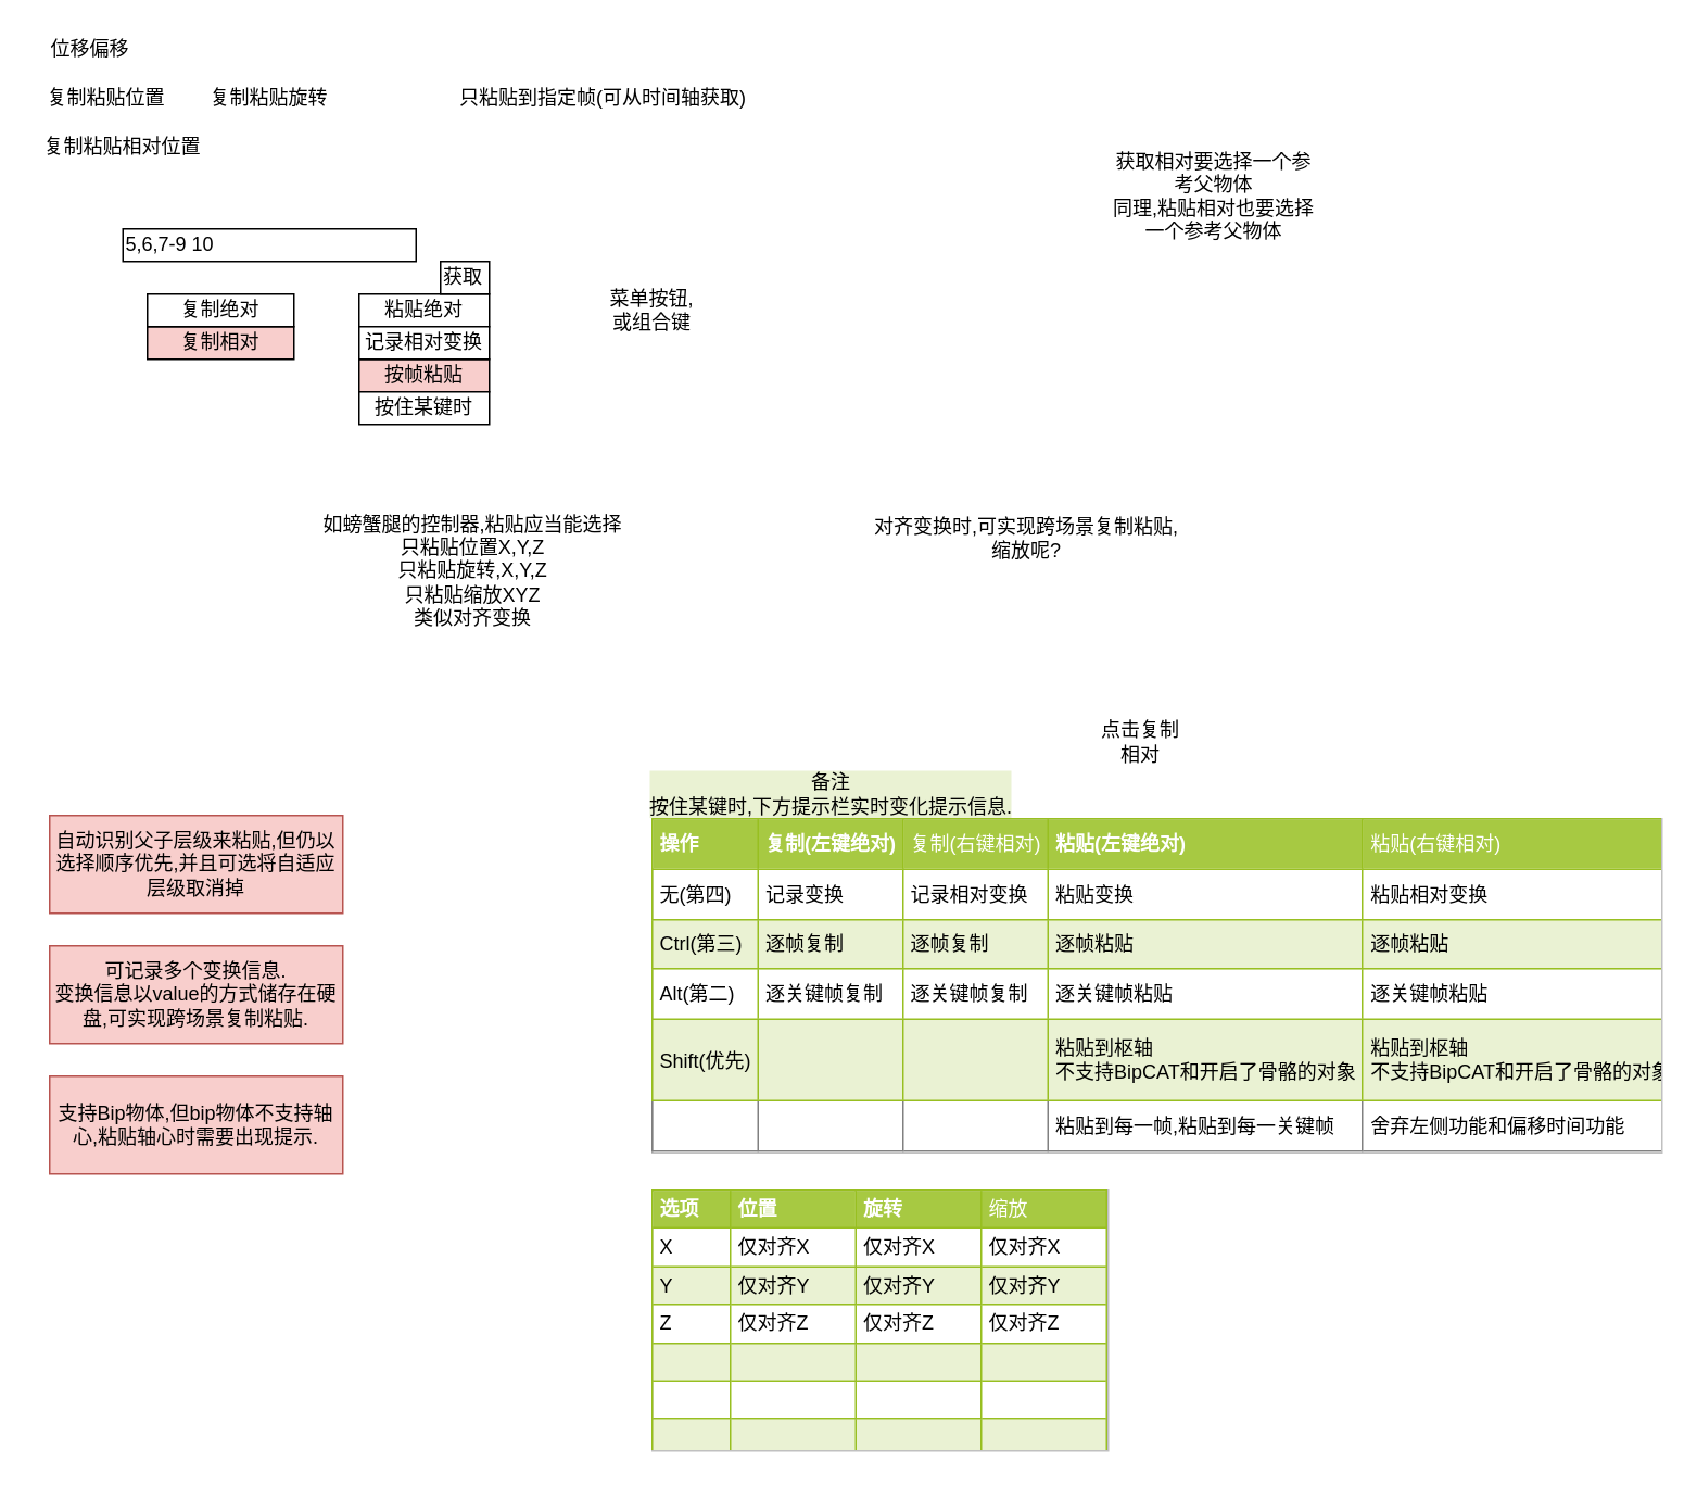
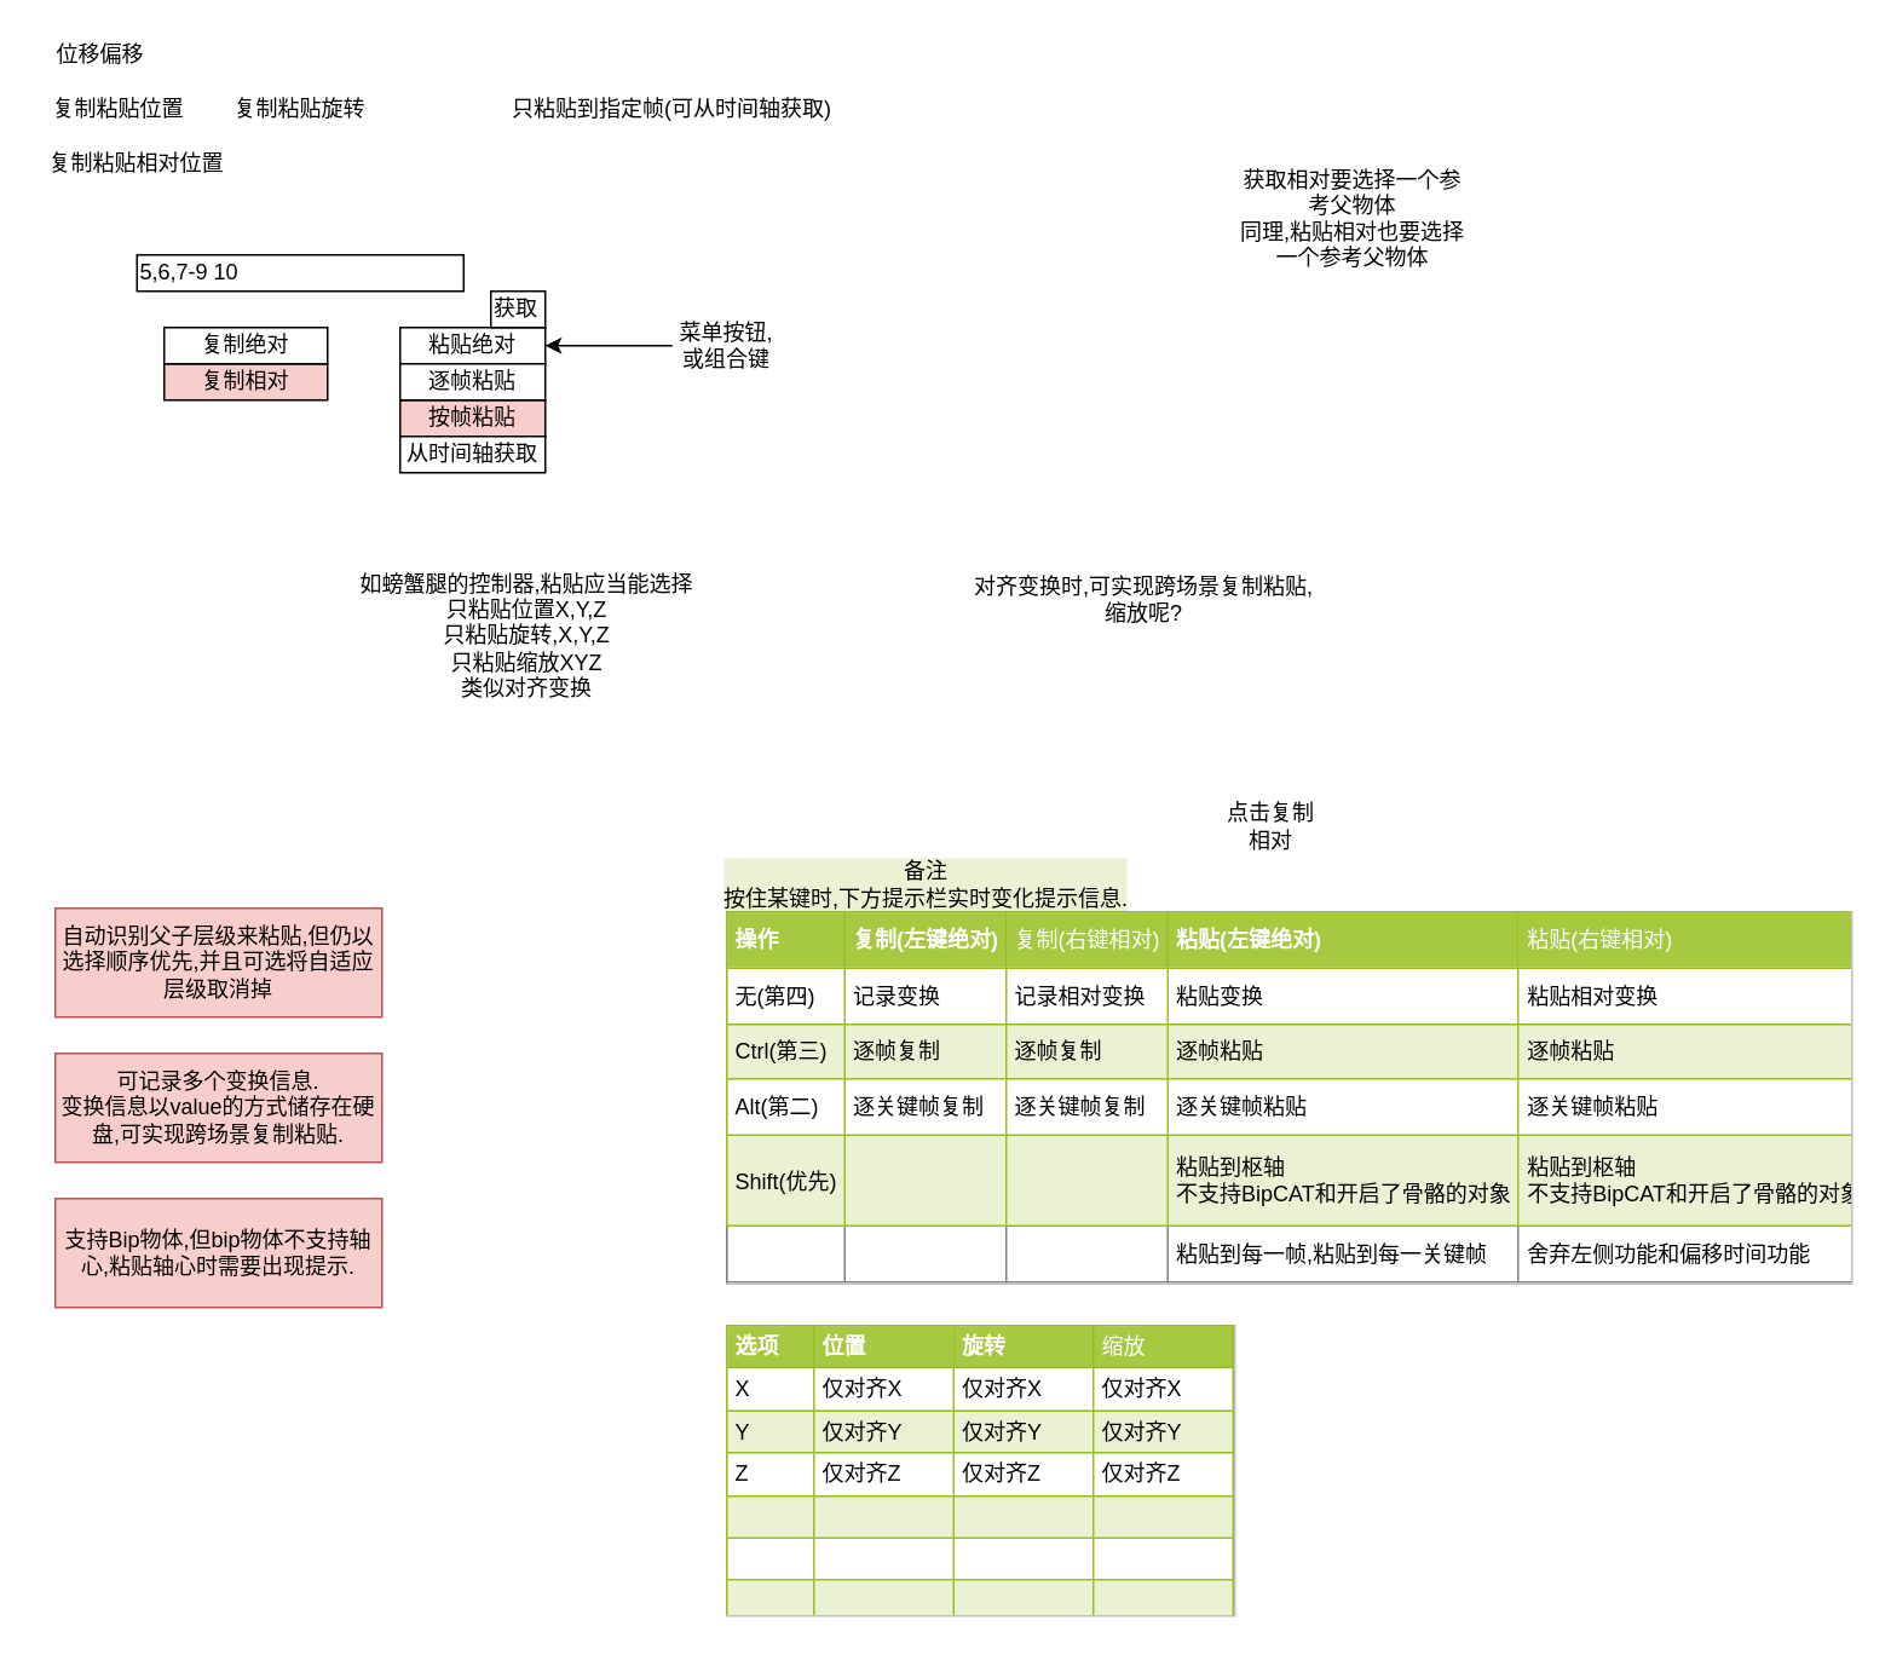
  <mxCell id="0" />
  <mxCell id="1" parent="0" />
  <mxCell id="2" value="位移偏移" style="text;html=1;strokeColor=none;fillColor=none;align=center;verticalAlign=middle;whiteSpace=wrap;rounded=0;" parent="1" vertex="1"><mxGeometry width="70" height="20" as="geometry" x="20" y="20" /></mxCell>
  <mxCell id="3" value="复制粘贴位置" style="text;html=1;strokeColor=none;fillColor=none;align=center;verticalAlign=middle;whiteSpace=wrap;rounded=0;" parent="1" vertex="1"><mxGeometry y="50" width="90" height="20" as="geometry" x="20" /></mxCell>
  <mxCell id="4" value="复制粘贴旋转" style="text;html=1;strokeColor=none;fillColor=none;align=center;verticalAlign=middle;whiteSpace=wrap;rounded=0;" parent="1" vertex="1"><mxGeometry x="120" y="50" width="90" height="20" as="geometry" /></mxCell>
  <mxCell id="5" value="只粘贴到指定帧(可从时间轴获取)" style="text;html=1;strokeColor=none;fillColor=none;align=center;verticalAlign=middle;whiteSpace=wrap;rounded=0;" parent="1" vertex="1"><mxGeometry x="270" y="50" width="200" height="20" as="geometry" /></mxCell>
  <mxCell id="6" value="复制粘贴相对位置" style="text;html=1;strokeColor=none;fillColor=none;align=center;verticalAlign=middle;whiteSpace=wrap;rounded=0;" parent="1" vertex="1"><mxGeometry y="80" width="110" height="20" as="geometry" x="20" /></mxCell>
  <mxCell id="7" value="5,6,7-9 10" style="whiteSpace=wrap;html=1;align=left;rounded=0;" parent="1" vertex="1"><mxGeometry x="75" y="140" width="180" height="20" as="geometry" /></mxCell>
  <mxCell id="8" value="粘贴绝对" style="whiteSpace=wrap;html=1;rounded=0;" parent="1" vertex="1"><mxGeometry x="220" y="180" width="80" height="20" as="geometry" /></mxCell>
  <mxCell id="9" value="按帧粘贴" style="whiteSpace=wrap;html=1;rounded=0;fillColor=#f8cecc;" parent="1" vertex="1"><mxGeometry x="220" y="220" width="80" height="20" as="geometry" /></mxCell>
  <mxCell id="10" value="菜单按钮,或组合键" style="text;html=1;strokeColor=none;fillColor=none;align=center;verticalAlign=middle;whiteSpace=wrap;rounded=0;" parent="1" vertex="1"><mxGeometry x="370" y="180" width="60" height="20" as="geometry" /></mxCell>
- <mxCell id="12" value="按住某键时" style="whiteSpace=wrap;html=1;rounded=0;" parent="1" vertex="1"><mxGeometry x="220" y="240" width="80" height="20" as="geometry" /></mxCell>
- <mxCell id="13" value="记录相对变换" style="whiteSpace=wrap;html=1;rounded=0;" parent="1" vertex="1"><mxGeometry x="220" y="200" width="80" height="20" as="geometry" /></mxCell>
+ <mxCell id="11" value="" style="endArrow=classic;html=1;exitX=0;exitY=0.5;exitDx=0;exitDy=0;entryX=1;entryY=0.5;entryDx=0;entryDy=0;rounded=0;" parent="1" source="10" target="8" edge="1"><mxGeometry width="50" height="50" relative="1" as="geometry"><mxPoint x="240" y="160" as="sourcePoint" /><mxPoint x="290" y="110" as="targetPoint" /></mxGeometry></mxCell>
+ <mxCell id="12" value="从时间轴获取" style="whiteSpace=wrap;html=1;rounded=0;" parent="1" vertex="1"><mxGeometry x="220" y="240" width="80" height="20" as="geometry" /></mxCell>
+ <mxCell id="13" value="逐帧粘贴" style="whiteSpace=wrap;html=1;rounded=0;" parent="1" vertex="1"><mxGeometry x="220" y="200" width="80" height="20" as="geometry" /></mxCell>
  <mxCell id="14" value="获取相对要选择一个参考父物体&lt;br&gt;同理,粘贴相对也要选择一个参考父物体" style="text;html=1;strokeColor=none;fillColor=none;align=center;verticalAlign=middle;whiteSpace=wrap;rounded=0;" parent="1" vertex="1"><mxGeometry x="680" y="110" width="130" height="20" as="geometry" /></mxCell>
  <mxCell id="15" value="复制相对" style="whiteSpace=wrap;html=1;align=center;rounded=0;fillColor=#f8cecc;" parent="1" vertex="1"><mxGeometry x="90" y="200" width="90" height="20" as="geometry" /></mxCell>
  <mxCell id="16" value="复制绝对" style="whiteSpace=wrap;html=1;align=center;rounded=0;" parent="1" vertex="1"><mxGeometry x="90" y="180" width="90" height="20" as="geometry" /></mxCell>
  <mxCell id="17" value="如螃蟹腿的控制器,粘贴应当能选择&lt;br&gt;只粘贴位置X,Y,Z&lt;br&gt;只粘贴旋转,X,Y,Z&lt;br&gt;只粘贴缩放XYZ&lt;br&gt;类似对齐变换" style="text;html=1;strokeColor=none;fillColor=none;align=center;verticalAlign=middle;whiteSpace=wrap;rounded=0;" parent="1" vertex="1"><mxGeometry x="180" y="320" width="220" height="60" as="geometry" /></mxCell>
  <mxCell id="18" value="对齐变换时,可实现跨场景复制粘贴,&lt;br&gt;缩放呢?" style="text;html=1;strokeColor=none;fillColor=none;align=center;verticalAlign=middle;whiteSpace=wrap;rounded=0;" parent="1" vertex="1"><mxGeometry x="500" y="310" width="260" height="40" as="geometry" /></mxCell>
  <mxCell id="19" value="自动识别父子层级来粘贴,但仍以选择顺序优先,并且可选将自适应层级取消掉" style="text;html=1;strokeColor=#b85450;fillColor=#f8cecc;align=center;verticalAlign=middle;whiteSpace=wrap;rounded=0;" parent="1" vertex="1"><mxGeometry x="30" y="500" width="180" height="60" as="geometry" /></mxCell>
  <mxCell id="20" value="可记录多个变换信息.&lt;br&gt;变换信息以value的方式储存在硬盘,可实现跨场景复制粘贴." style="text;html=1;strokeColor=#b85450;fillColor=#f8cecc;align=center;verticalAlign=middle;whiteSpace=wrap;rounded=0;" parent="1" vertex="1"><mxGeometry x="30" y="580" width="180" height="60" as="geometry" /></mxCell>
  <mxCell id="21" value="支持Bip物体,但bip物体不支持轴心,粘贴轴心时需要出现提示." style="text;html=1;strokeColor=#b85450;fillColor=#f8cecc;align=center;verticalAlign=middle;whiteSpace=wrap;rounded=0;" parent="1" vertex="1"><mxGeometry x="30" y="660" width="180" height="60" as="geometry" /></mxCell>
  <mxCell id="22" value="&lt;table border=&quot;1&quot; width=&quot;100%&quot; cellpadding=&quot;4&quot; style=&quot;width: 100% ; height: 100% ; border-collapse: collapse&quot;&gt;&lt;tbody&gt;&lt;tr style=&quot;background-color: #a7c942 ; color: #ffffff ; border: 1px solid #98bf21&quot;&gt;&lt;th align=&quot;left&quot;&gt;操作&lt;/th&gt;&lt;th align=&quot;left&quot;&gt;复制(左键绝对)&lt;/th&gt;&lt;td&gt;复制(右键相对)&lt;/td&gt;&lt;th align=&quot;left&quot;&gt;粘贴(左键绝对)&lt;/th&gt;&lt;td&gt;粘贴(右键相对)&lt;/td&gt;&lt;/tr&gt;&lt;tr style=&quot;border: 1px solid #98bf21&quot;&gt;&lt;td&gt;无(第四)&lt;/td&gt;&lt;td&gt;记录变换&lt;/td&gt;&lt;td&gt;记录相对变换&lt;/td&gt;&lt;td&gt;粘贴变换&lt;/td&gt;&lt;td&gt;粘贴相对变换&lt;br&gt;&lt;/td&gt;&lt;/tr&gt;&lt;tr style=&quot;background-color: #eaf2d3 ; border: 1px solid #98bf21&quot;&gt;&lt;td&gt;Ctrl(第三)&lt;/td&gt;&lt;td&gt;逐帧复制&lt;/td&gt;&lt;td&gt;&lt;span&gt;&#09;&lt;/span&gt;逐帧复制&lt;/td&gt;&lt;td&gt;逐帧粘贴&lt;br&gt;&lt;/td&gt;&lt;td&gt;&lt;span&gt;&#09;&lt;/span&gt;逐帧粘贴&lt;br&gt;&lt;/td&gt;&lt;/tr&gt;&lt;tr style=&quot;border: 1px solid #98bf21&quot;&gt;&lt;td&gt;Alt(第二)&lt;/td&gt;&lt;td&gt;逐关键帧复制&lt;/td&gt;&lt;td&gt;逐关键帧复制&lt;br&gt;&lt;/td&gt;&lt;td&gt;逐关键帧粘贴&lt;/td&gt;&lt;td&gt;逐关键帧粘贴&lt;br&gt;&lt;/td&gt;&lt;/tr&gt;&lt;tr style=&quot;background-color: #eaf2d3 ; border: 1px solid #98bf21&quot;&gt;&lt;td&gt;Shift(优先)&lt;/td&gt;&lt;td&gt;&lt;br&gt;&lt;/td&gt;&lt;td&gt;&lt;br&gt;&lt;/td&gt;&lt;td&gt;粘贴到枢轴&lt;br&gt;不支持BipCAT和开启了骨骼的对象&lt;/td&gt;&lt;td&gt;粘贴到枢轴&lt;br&gt;不支持BipCAT和开启了骨骼的对象&lt;br&gt;&lt;/td&gt;&lt;/tr&gt;&lt;tr&gt;&lt;td&gt;&lt;br&gt;&lt;/td&gt;&lt;td&gt;&lt;br&gt;&lt;/td&gt;&lt;td&gt;&lt;br&gt;&lt;/td&gt;&lt;td&gt;粘贴到每一帧,粘贴到每一关键帧&lt;/td&gt;&lt;td&gt;舍弃左侧功能和偏移时间功能&lt;/td&gt;&lt;/tr&gt;&lt;/tbody&gt;&lt;/table&gt;" style="text;html=1;strokeColor=#c0c0c0;fillColor=#ffffff;overflow=fill;rounded=0;imageHeight=24;arcSize=12;glass=0;shadow=0;sketch=0;" parent="1" vertex="1"><mxGeometry x="400" y="502" width="620" height="205" as="geometry" /></mxCell>
  <mxCell id="23" value="&lt;table border=&quot;1&quot; width=&quot;100%&quot; cellpadding=&quot;4&quot; style=&quot;width: 100% ; height: 100% ; border-collapse: collapse ; border: 1px solid rgb(152 , 191 , 33)&quot;&gt;&lt;tbody&gt;&lt;tr style=&quot;background-color: rgb(167 , 201 , 66) ; color: rgb(255 , 255 , 255)&quot;&gt;&lt;th align=&quot;left&quot;&gt;选项&lt;/th&gt;&lt;th align=&quot;left&quot;&gt;位置&lt;/th&gt;&lt;th align=&quot;left&quot;&gt;旋转&lt;/th&gt;&lt;td&gt;缩放&lt;/td&gt;&lt;/tr&gt;&lt;tr&gt;&lt;td&gt;X&lt;/td&gt;&lt;td&gt;仅对齐X&lt;/td&gt;&lt;td style=&quot;border-collapse: collapse&quot;&gt;仅对齐X&lt;br&gt;&lt;/td&gt;&lt;td&gt;仅对齐X&lt;br&gt;&lt;/td&gt;&lt;/tr&gt;&lt;tr style=&quot;background-color: rgb(234 , 242 , 211)&quot;&gt;&lt;td&gt;Y&lt;/td&gt;&lt;td&gt;仅对齐Y&lt;br&gt;&lt;/td&gt;&lt;td&gt;仅对齐Y&lt;br&gt;&lt;/td&gt;&lt;td&gt;仅对齐Y&lt;br&gt;&lt;/td&gt;&lt;/tr&gt;&lt;tr&gt;&lt;td&gt;Z&lt;/td&gt;&lt;td&gt;仅对齐Z&lt;br&gt;&lt;/td&gt;&lt;td&gt;&lt;span&gt;&#09;&lt;/span&gt;仅对齐Z&lt;br&gt;&lt;/td&gt;&lt;td&gt;&lt;span&gt;&#09;&lt;/span&gt;仅对齐Z&lt;br&gt;&lt;/td&gt;&lt;/tr&gt;&lt;tr style=&quot;background-color: rgb(234 , 242 , 211)&quot;&gt;&lt;td&gt;&lt;br&gt;&lt;/td&gt;&lt;td&gt;&lt;br&gt;&lt;/td&gt;&lt;td&gt;&lt;br&gt;&lt;/td&gt;&lt;td&gt;&lt;br&gt;&lt;/td&gt;&lt;/tr&gt;&lt;tr&gt;&lt;td&gt;&lt;br&gt;&lt;/td&gt;&lt;td&gt;&lt;br&gt;&lt;/td&gt;&lt;td&gt;&lt;br&gt;&lt;/td&gt;&lt;td&gt;&lt;br&gt;&lt;/td&gt;&lt;/tr&gt;&lt;tr&gt;&lt;td style=&quot;background-color: rgb(234 , 242 , 211)&quot;&gt;&lt;br&gt;&lt;/td&gt;&lt;td style=&quot;background-color: rgb(234 , 242 , 211)&quot;&gt;&lt;br&gt;&lt;/td&gt;&lt;td style=&quot;background-color: rgb(234 , 242 , 211)&quot;&gt;&lt;br&gt;&lt;/td&gt;&lt;td style=&quot;background-color: rgb(234 , 242 , 211)&quot;&gt;&lt;br&gt;&lt;/td&gt;&lt;/tr&gt;&lt;/tbody&gt;&lt;/table&gt;" style="text;html=1;strokeColor=#c0c0c0;fillColor=#ffffff;overflow=fill;rounded=0;shadow=0;glass=0;sketch=0;align=left;verticalAlign=top;" parent="1" vertex="1"><mxGeometry x="400" y="730" width="280" height="160" as="geometry" /></mxCell>
  <mxCell id="24" value="备注&lt;br&gt;按住某键时,下方提示栏实时变化提示信息." style="text;html=1;strokeColor=none;fillColor=none;align=center;verticalAlign=middle;whiteSpace=wrap;rounded=0;shadow=0;glass=0;labelBackgroundColor=#eaf2d3;sketch=0;" parent="1" vertex="1"><mxGeometry x="390" y="472" width="240" height="30" as="geometry" /></mxCell>
  <mxCell id="25" value="获取" style="whiteSpace=wrap;html=1;align=left;rounded=0;" vertex="1" parent="1"><mxGeometry x="270" y="160" width="30" height="20" as="geometry" /></mxCell>
  <mxCell id="26" value="点击复制相对" style="text;html=1;strokeColor=none;fillColor=none;align=center;verticalAlign=middle;whiteSpace=wrap;rounded=0;" vertex="1" parent="1"><mxGeometry x="670" y="440" width="60" height="30" as="geometry" /></mxCell>
